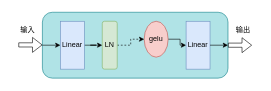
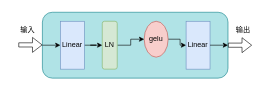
  <mxCell id="0" />
  <mxCell id="1" parent="0" />
  <mxCell id="2" value="" style="rounded=1;whiteSpace=wrap;html=1;fillColor=#b0e3e6;strokeColor=#0e8088;" parent="1" vertex="1"><mxGeometry x="70" y="20" width="310" height="110" as="geometry" /></mxCell>
  <mxCell id="3" value="" style="edgeStyle=orthogonalEdgeStyle;rounded=0;orthogonalLoop=1;jettySize=auto;html=1;" parent="1" source="4" target="8" edge="1"><mxGeometry relative="1" as="geometry" /></mxCell>
  <mxCell id="4" value="Linear" style="rounded=0;whiteSpace=wrap;html=1;fillColor=#dae8fc;strokeColor=#6c8ebf;" parent="1" vertex="1"><mxGeometry x="100" y="35" width="40" height="80" as="geometry" /></mxCell>
  <mxCell id="5" value="" style="edgeStyle=orthogonalEdgeStyle;rounded=0;orthogonalLoop=1;jettySize=auto;html=1;" parent="1" source="6" target="9" edge="1"><mxGeometry relative="1" as="geometry" /></mxCell>
  <mxCell id="6" value="gelu" style="ellipse;whiteSpace=wrap;html=1;fillColor=#f8cecc;strokeColor=#b85450;" parent="1" vertex="1"><mxGeometry x="240" y="35" width="40" height="60" as="geometry" /></mxCell>
- <mxCell id="7" value="" style="edgeStyle=orthogonalEdgeStyle;rounded=0;orthogonalLoop=1;jettySize=auto;html=1;dashed=1;" parent="1" source="8" target="6" edge="1"><mxGeometry relative="1" as="geometry" /></mxCell>
+ <mxCell id="7" value="" style="edgeStyle=orthogonalEdgeStyle;rounded=0;orthogonalLoop=1;jettySize=auto;html=1;" parent="1" source="8" target="6" edge="1"><mxGeometry relative="1" as="geometry" /></mxCell>
  <mxCell id="8" value="LN" style="rounded=1;whiteSpace=wrap;html=1;fillColor=#d5e8d4;strokeColor=#82b366;" parent="1" vertex="1"><mxGeometry x="170" y="35" width="25" height="80" as="geometry" /></mxCell>
  <mxCell id="9" value="Linear" style="rounded=0;whiteSpace=wrap;html=1;fillColor=#dae8fc;strokeColor=#6c8ebf;" parent="1" vertex="1"><mxGeometry x="310" y="35" width="40" height="80" as="geometry" /></mxCell>
  <mxCell id="10" value="" style="endArrow=classic;html=1;rounded=0;entryX=0;entryY=0.5;entryDx=0;entryDy=0;" parent="1" target="4" edge="1"><mxGeometry width="50" height="50" relative="1" as="geometry"><mxPoint x="70" y="75" as="sourcePoint" /><mxPoint x="0" y="315" as="targetPoint" /></mxGeometry></mxCell>
  <mxCell id="11" value="" style="endArrow=classic;html=1;rounded=0;exitX=1;exitY=0.5;exitDx=0;exitDy=0;entryX=1;entryY=0.5;entryDx=0;entryDy=0;" parent="1" source="9" target="2" edge="1"><mxGeometry width="50" height="50" relative="1" as="geometry"><mxPoint x="-50" y="365" as="sourcePoint" /><mxPoint x="0" y="315" as="targetPoint" /></mxGeometry></mxCell>
  <mxCell id="12" value="" style="shape=flexArrow;endArrow=classic;html=1;rounded=0;width=7;endSize=5.02;endWidth=17;exitX=1;exitY=0.5;exitDx=0;exitDy=0;" parent="1" edge="1" source="2"><mxGeometry width="50" height="50" relative="1" as="geometry"><mxPoint x="380" y="74.5" as="sourcePoint" /><mxPoint x="420" y="75" as="targetPoint" /></mxGeometry></mxCell>
  <mxCell id="13" value="&lt;font style=&quot;font-size: 12px;&quot;&gt;输入&lt;/font&gt;" style="text;html=1;align=center;verticalAlign=middle;resizable=0;points=[];autosize=1;strokeColor=none;fillColor=none;" parent="1" vertex="1"><mxGeometry x="20" y="35" width="50" height="30" as="geometry" /></mxCell>
  <mxCell id="14" value="&lt;font style=&quot;font-size: 12px;&quot;&gt;输出&lt;/font&gt;" style="text;html=1;align=center;verticalAlign=middle;resizable=0;points=[];autosize=1;strokeColor=none;fillColor=none;" vertex="1" parent="1"><mxGeometry x="380" y="35" width="50" height="30" as="geometry" /></mxCell>
  <mxCell id="15" value="" style="shape=flexArrow;endArrow=classic;html=1;rounded=0;width=7;endSize=5.02;endWidth=17;exitX=1;exitY=0.5;exitDx=0;exitDy=0;" edge="1" parent="1"><mxGeometry width="50" height="50" relative="1" as="geometry"><mxPoint x="30" y="74.5" as="sourcePoint" /><mxPoint x="70" y="74.5" as="targetPoint" /></mxGeometry></mxCell>
